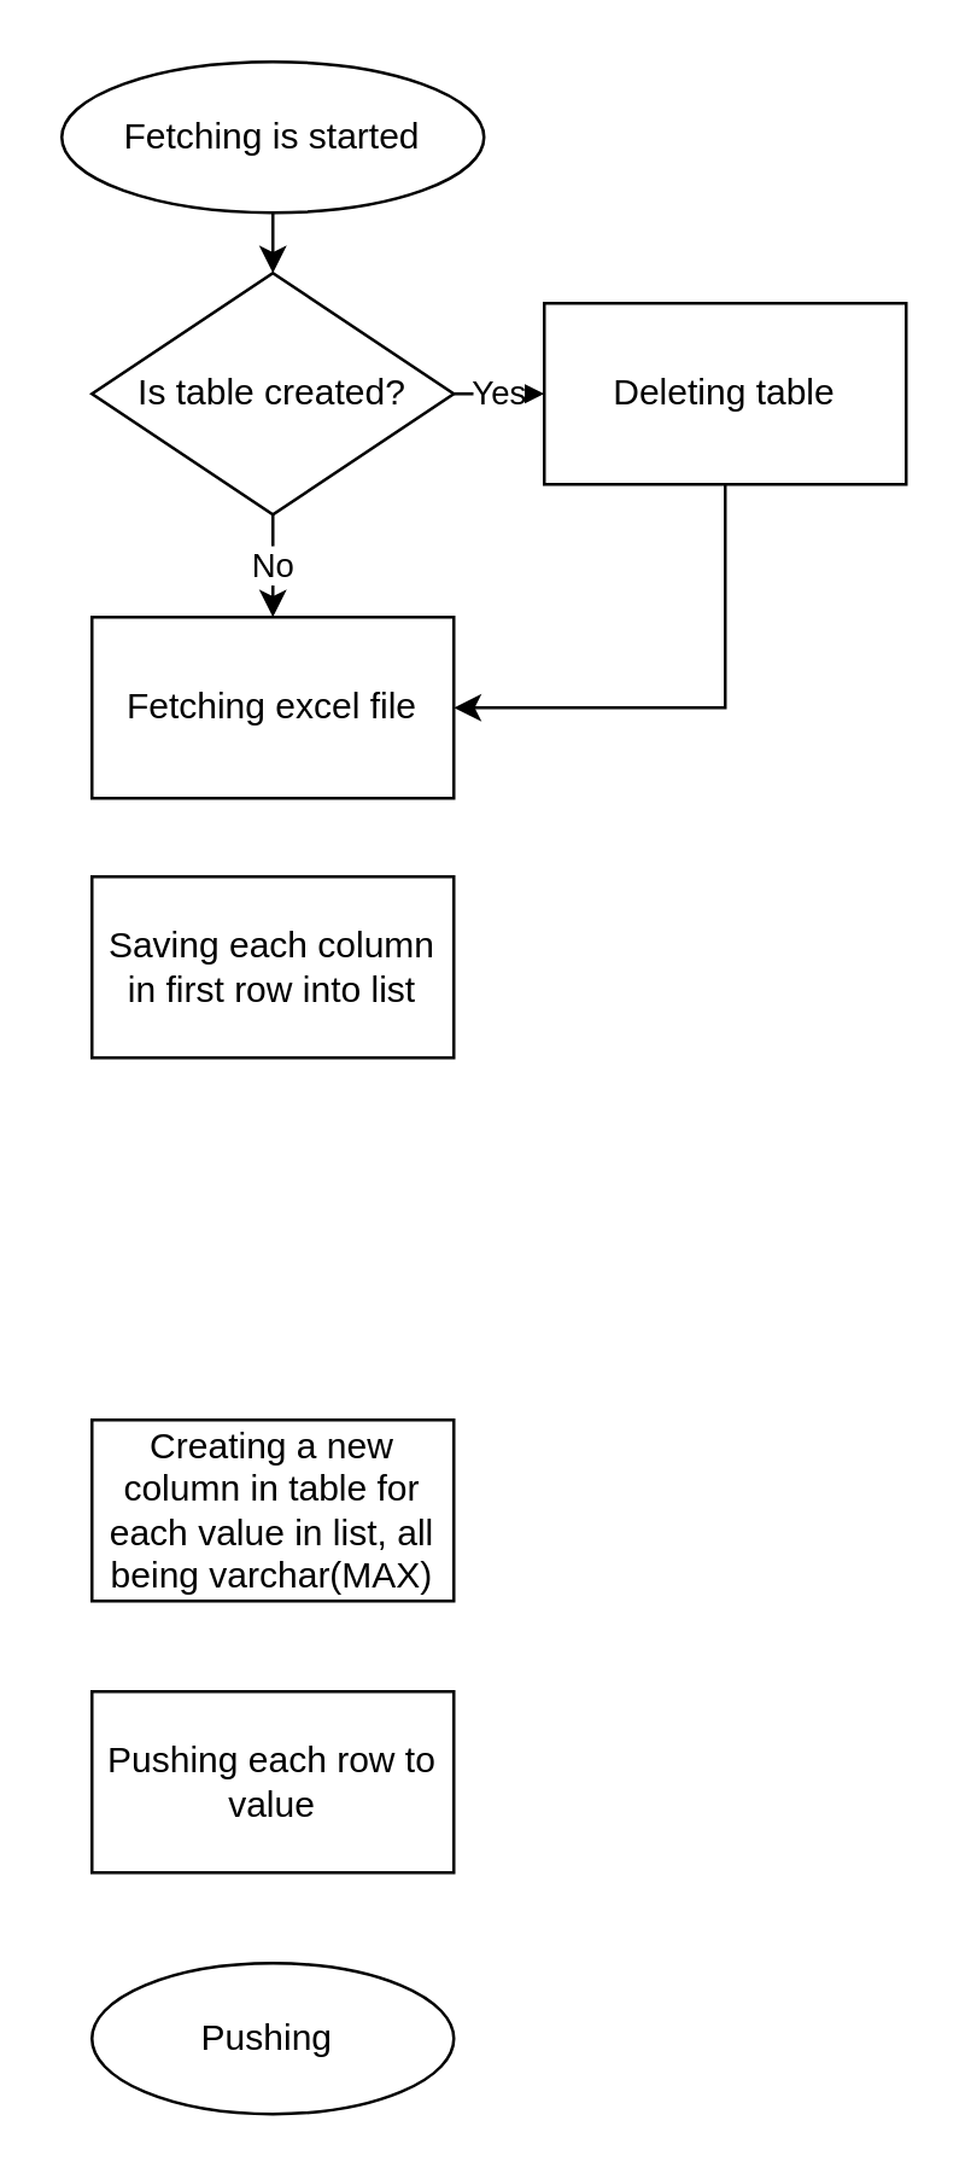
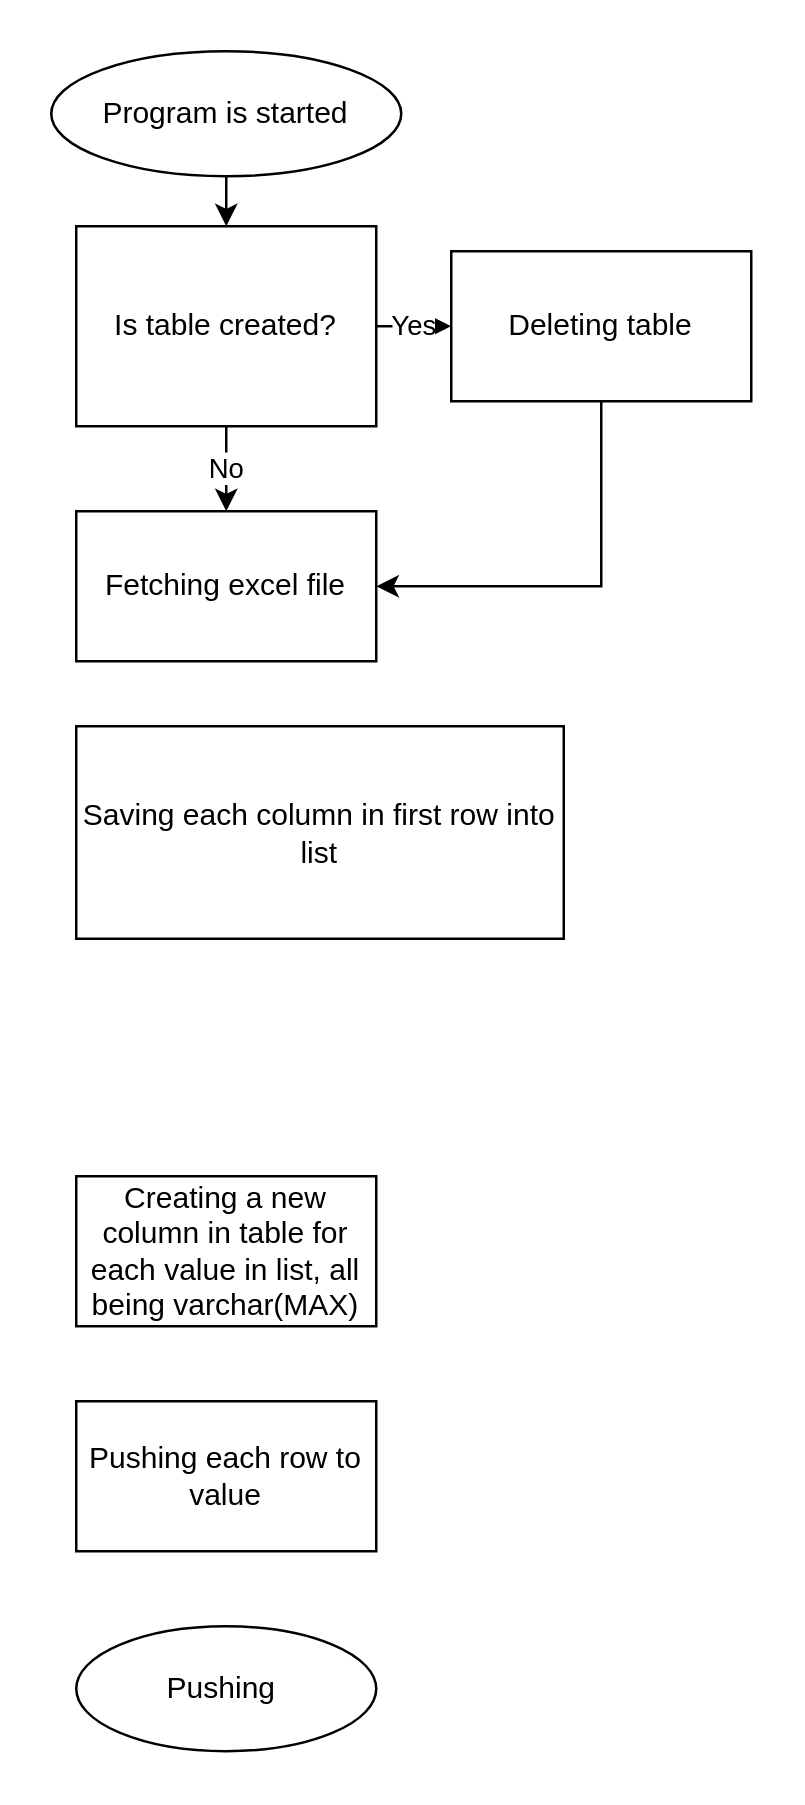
  <mxCell id="0" />
  <mxCell id="1" parent="0" />
  <mxCell id="2" style="edgeStyle=orthogonalEdgeStyle;rounded=0;orthogonalLoop=1;jettySize=auto;html=1;exitX=0.5;exitY=1;exitDx=0;exitDy=0;entryX=0.5;entryY=0;entryDx=0;entryDy=0;" edge="1" parent="1" source="3" target="6"><mxGeometry relative="1" as="geometry" /></mxCell>
- <mxCell id="3" value="Fetching is started" style="ellipse;whiteSpace=wrap;html=1;" vertex="1" parent="1"><mxGeometry x="20" y="20" width="140" height="50" as="geometry" /></mxCell>
+ <mxCell id="3" value="Program is started" style="ellipse;whiteSpace=wrap;html=1;" vertex="1" parent="1"><mxGeometry x="20" y="20" width="140" height="50" as="geometry" /></mxCell>
  <mxCell id="4" value="Yes" style="edgeStyle=orthogonalEdgeStyle;rounded=0;orthogonalLoop=1;jettySize=auto;html=1;exitX=1;exitY=0.5;exitDx=0;exitDy=0;entryX=0;entryY=0.5;entryDx=0;entryDy=0;" edge="1" parent="1" source="6" target="8"><mxGeometry relative="1" as="geometry" /></mxCell>
  <mxCell id="5" value="No" style="edgeStyle=orthogonalEdgeStyle;rounded=0;orthogonalLoop=1;jettySize=auto;html=1;exitX=0.5;exitY=1;exitDx=0;exitDy=0;entryX=0.5;entryY=0;entryDx=0;entryDy=0;" edge="1" parent="1" source="6" target="9"><mxGeometry relative="1" as="geometry" /></mxCell>
- <mxCell id="6" value="Is table created?" style="rhombus;whiteSpace=wrap;html=1;" vertex="1" parent="1"><mxGeometry x="30" y="90" width="120" height="80" as="geometry" /></mxCell>
+ <mxCell id="6" value="Is table created?" style="whiteSpace=wrap;html=1;rounded=0;" vertex="1" parent="1"><mxGeometry x="30" y="90" width="120" height="80" as="geometry" /></mxCell>
  <mxCell id="7" style="edgeStyle=orthogonalEdgeStyle;rounded=0;orthogonalLoop=1;jettySize=auto;html=1;exitX=0.5;exitY=1;exitDx=0;exitDy=0;entryX=1;entryY=0.5;entryDx=0;entryDy=0;" edge="1" parent="1" source="8" target="9"><mxGeometry relative="1" as="geometry" /></mxCell>
  <mxCell id="8" value="Deleting table" style="rounded=0;whiteSpace=wrap;html=1;" vertex="1" parent="1"><mxGeometry x="180" y="100" width="120" height="60" as="geometry" /></mxCell>
  <mxCell id="9" value="Fetching excel file" style="rounded=0;whiteSpace=wrap;html=1;" vertex="1" parent="1"><mxGeometry x="30" y="204" width="120" height="60" as="geometry" /></mxCell>
- <mxCell id="10" value="Saving each column in first row into list" style="rounded=0;whiteSpace=wrap;html=1;" vertex="1" parent="1"><mxGeometry x="30" y="290" width="120" height="60" as="geometry" /></mxCell>
+ <mxCell id="10" value="Saving each column in first row into list" style="rounded=0;whiteSpace=wrap;html=1;" vertex="1" parent="1"><mxGeometry x="30" y="290" width="195" height="85" as="geometry" /></mxCell>
  <mxCell id="11" value="Creating a new column in table for each value in list, all being varchar(MAX)" style="rounded=0;whiteSpace=wrap;html=1;" vertex="1" parent="1"><mxGeometry x="30" y="470" width="120" height="60" as="geometry" /></mxCell>
  <mxCell id="12" value="Pushing each row to value" style="rounded=0;whiteSpace=wrap;html=1;" vertex="1" parent="1"><mxGeometry x="30" y="560" width="120" height="60" as="geometry" /></mxCell>
  <mxCell id="13" value="Pushing&amp;nbsp;" style="ellipse;whiteSpace=wrap;html=1;" vertex="1" parent="1"><mxGeometry x="30" y="650" width="120" height="50" as="geometry" /></mxCell>
